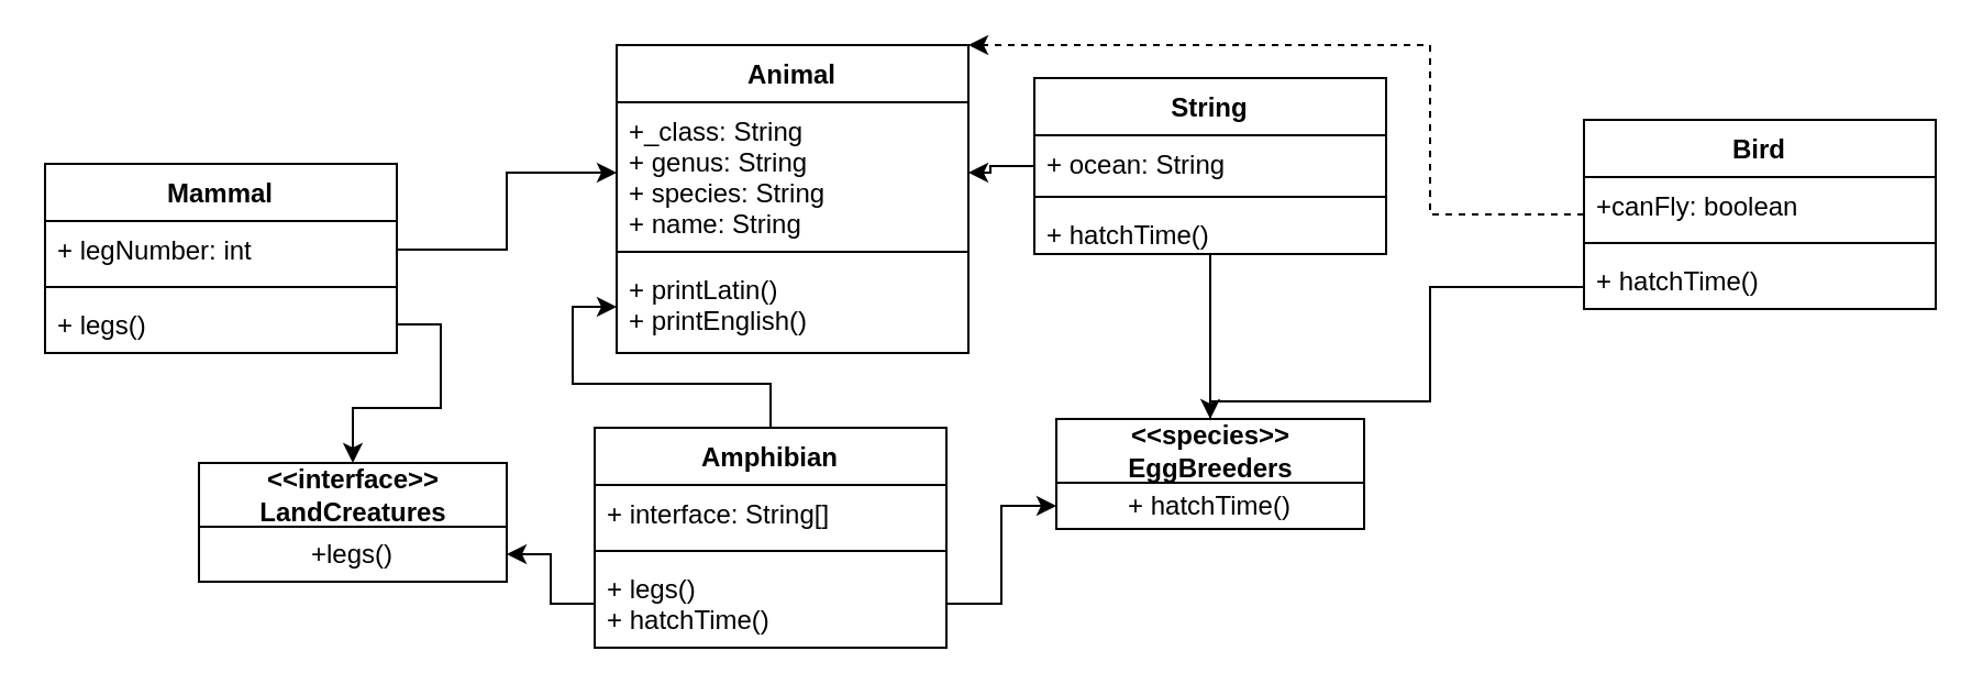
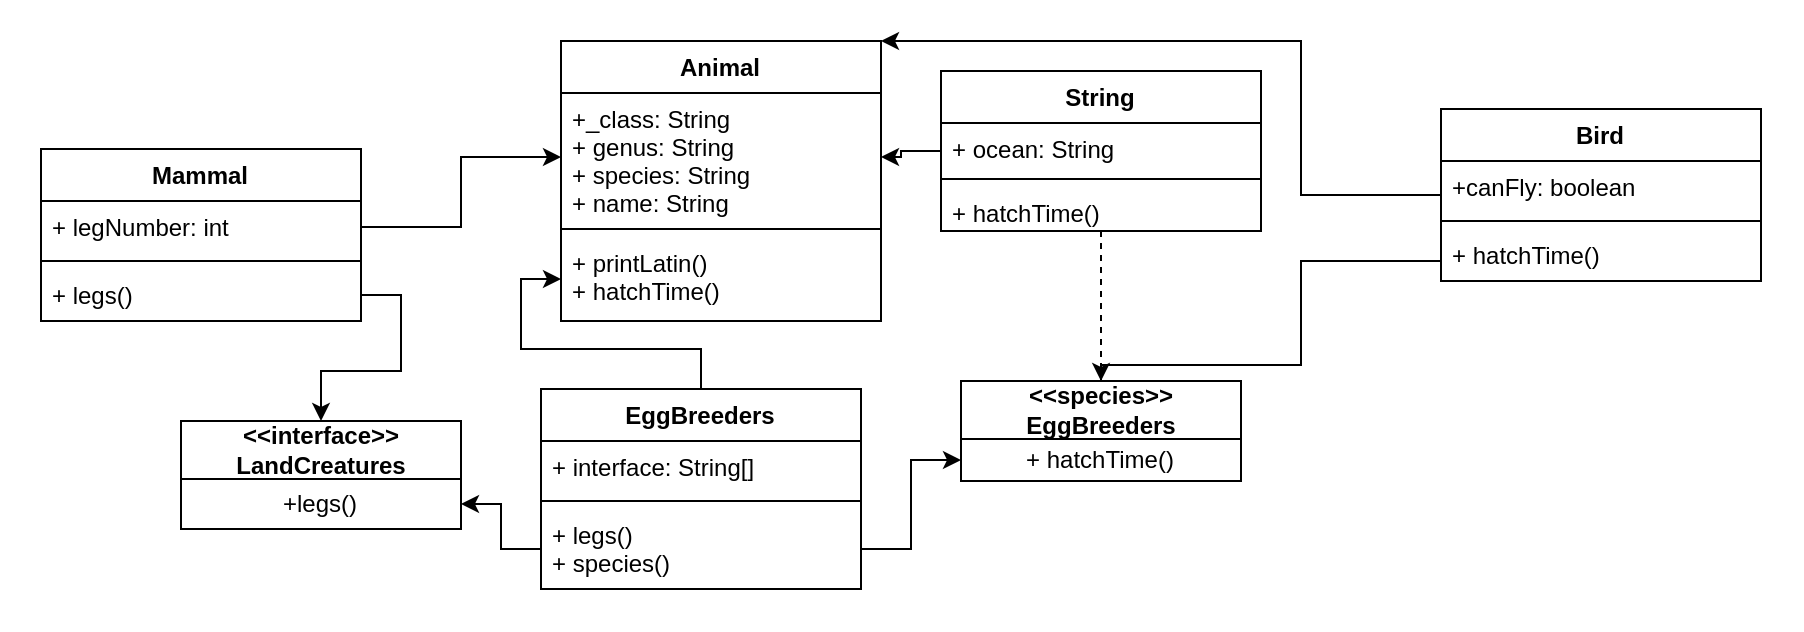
  <mxCell id="0" />
  <mxCell id="1" parent="0" />
  <mxCell id="2" value="Mammal" style="swimlane;fontStyle=1;align=center;verticalAlign=top;childLayout=stackLayout;horizontal=1;startSize=26;horizontalStack=0;resizeParent=1;resizeParentMax=0;resizeLast=0;collapsible=1;marginBottom=0;" vertex="1" parent="1"><mxGeometry x="20" y="74" width="160" height="86" as="geometry" /></mxCell>
  <mxCell id="3" value="+ legNumber: int" style="text;strokeColor=none;fillColor=none;align=left;verticalAlign=top;spacingLeft=4;spacingRight=4;overflow=hidden;rotatable=0;points=[[0,0.5],[1,0.5]];portConstraint=eastwest;" vertex="1" parent="2"><mxGeometry y="26" width="160" height="26" as="geometry" /></mxCell>
  <mxCell id="4" value="" style="line;strokeWidth=1;fillColor=none;align=left;verticalAlign=middle;spacingTop=-1;spacingLeft=3;spacingRight=3;rotatable=0;labelPosition=right;points=[];portConstraint=eastwest;" vertex="1" parent="2"><mxGeometry y="52" width="160" height="8" as="geometry" /></mxCell>
  <mxCell id="5" value="+ legs()" style="text;strokeColor=none;fillColor=none;align=left;verticalAlign=top;spacingLeft=4;spacingRight=4;overflow=hidden;rotatable=0;points=[[0,0.5],[1,0.5]];portConstraint=eastwest;" vertex="1" parent="2"><mxGeometry y="60" width="160" height="26" as="geometry" /></mxCell>
- <mxCell id="6" style="edgeStyle=orthogonalEdgeStyle;rounded=0;orthogonalLoop=1;jettySize=auto;html=1;entryX=1;entryY=0;entryDx=0;entryDy=0;dashed=1;" edge="1" parent="1" source="8" target="23"><mxGeometry relative="1" as="geometry"><Array as="points"><mxPoint x="650" y="20" /></Array></mxGeometry></mxCell>
+ <mxCell id="6" style="edgeStyle=orthogonalEdgeStyle;rounded=0;orthogonalLoop=1;jettySize=auto;html=1;entryX=1;entryY=0;entryDx=0;entryDy=0;" edge="1" parent="1" source="8" target="23"><mxGeometry relative="1" as="geometry"><Array as="points"><mxPoint x="650" y="20" /></Array></mxGeometry></mxCell>
  <mxCell id="7" style="edgeStyle=orthogonalEdgeStyle;rounded=0;orthogonalLoop=1;jettySize=auto;html=1;exitX=0;exitY=1;exitDx=0;exitDy=0;" edge="1" parent="1" source="8" target="30"><mxGeometry relative="1" as="geometry"><Array as="points"><mxPoint x="720" y="130" /><mxPoint x="650" y="130" /><mxPoint x="650" y="182" /></Array></mxGeometry></mxCell>
  <mxCell id="8" value="Bird" style="swimlane;fontStyle=1;align=center;verticalAlign=top;childLayout=stackLayout;horizontal=1;startSize=26;horizontalStack=0;resizeParent=1;resizeParentMax=0;resizeLast=0;collapsible=1;marginBottom=0;" vertex="1" parent="1"><mxGeometry x="720" y="54" width="160" height="86" as="geometry" /></mxCell>
  <mxCell id="9" value="+canFly: boolean" style="text;strokeColor=none;fillColor=none;align=left;verticalAlign=top;spacingLeft=4;spacingRight=4;overflow=hidden;rotatable=0;points=[[0,0.5],[1,0.5]];portConstraint=eastwest;" vertex="1" parent="8"><mxGeometry y="26" width="160" height="26" as="geometry" /></mxCell>
  <mxCell id="10" value="" style="line;strokeWidth=1;fillColor=none;align=left;verticalAlign=middle;spacingTop=-1;spacingLeft=3;spacingRight=3;rotatable=0;labelPosition=right;points=[];portConstraint=eastwest;" vertex="1" parent="8"><mxGeometry y="52" width="160" height="8" as="geometry" /></mxCell>
  <mxCell id="11" value="+ hatchTime()" style="text;strokeColor=none;fillColor=none;align=left;verticalAlign=top;spacingLeft=4;spacingRight=4;overflow=hidden;rotatable=0;points=[[0,0.5],[1,0.5]];portConstraint=eastwest;" vertex="1" parent="8"><mxGeometry y="60" width="160" height="26" as="geometry" /></mxCell>
  <mxCell id="12" style="edgeStyle=orthogonalEdgeStyle;rounded=0;orthogonalLoop=1;jettySize=auto;html=1;" edge="1" parent="1" source="14" target="24"><mxGeometry relative="1" as="geometry" /></mxCell>
- <mxCell id="13" style="edgeStyle=orthogonalEdgeStyle;rounded=0;orthogonalLoop=1;jettySize=auto;html=1;entryX=0.5;entryY=0;entryDx=0;entryDy=0;" edge="1" parent="1" source="14" target="29"><mxGeometry relative="1" as="geometry" /></mxCell>
+ <mxCell id="13" style="edgeStyle=orthogonalEdgeStyle;rounded=0;orthogonalLoop=1;jettySize=auto;html=1;entryX=0.5;entryY=0;entryDx=0;entryDy=0;dashed=1;" edge="1" parent="1" source="14" target="29"><mxGeometry relative="1" as="geometry" /></mxCell>
  <mxCell id="14" value="String" style="swimlane;fontStyle=1;align=center;verticalAlign=top;childLayout=stackLayout;horizontal=1;startSize=26;horizontalStack=0;resizeParent=1;resizeParentMax=0;resizeLast=0;collapsible=1;marginBottom=0;" vertex="1" parent="1"><mxGeometry x="470" y="35" width="160" height="80" as="geometry" /></mxCell>
  <mxCell id="15" value="+ ocean: String" style="text;strokeColor=none;fillColor=none;align=left;verticalAlign=top;spacingLeft=4;spacingRight=4;overflow=hidden;rotatable=0;points=[[0,0.5],[1,0.5]];portConstraint=eastwest;" vertex="1" parent="14"><mxGeometry y="26" width="160" height="24" as="geometry" /></mxCell>
  <mxCell id="16" value="" style="line;strokeWidth=1;fillColor=none;align=left;verticalAlign=middle;spacingTop=-1;spacingLeft=3;spacingRight=3;rotatable=0;labelPosition=right;points=[];portConstraint=eastwest;" vertex="1" parent="14"><mxGeometry y="50" width="160" height="8" as="geometry" /></mxCell>
  <mxCell id="17" value="+ hatchTime()" style="text;strokeColor=none;fillColor=none;align=left;verticalAlign=top;spacingLeft=4;spacingRight=4;overflow=hidden;rotatable=0;points=[[0,0.5],[1,0.5]];portConstraint=eastwest;" vertex="1" parent="14"><mxGeometry y="58" width="160" height="22" as="geometry" /></mxCell>
  <mxCell id="18" style="edgeStyle=orthogonalEdgeStyle;rounded=0;orthogonalLoop=1;jettySize=auto;html=1;" edge="1" parent="1" source="19" target="26"><mxGeometry relative="1" as="geometry" /></mxCell>
- <mxCell id="19" value="Amphibian" style="swimlane;fontStyle=1;align=center;verticalAlign=top;childLayout=stackLayout;horizontal=1;startSize=26;horizontalStack=0;resizeParent=1;resizeParentMax=0;resizeLast=0;collapsible=1;marginBottom=0;" vertex="1" parent="1"><mxGeometry x="270" y="194" width="160" height="100" as="geometry" /></mxCell>
+ <mxCell id="19" value="EggBreeders" style="swimlane;fontStyle=1;align=center;verticalAlign=top;childLayout=stackLayout;horizontal=1;startSize=26;horizontalStack=0;resizeParent=1;resizeParentMax=0;resizeLast=0;collapsible=1;marginBottom=0;" vertex="1" parent="1"><mxGeometry x="270" y="194" width="160" height="100" as="geometry" /></mxCell>
  <mxCell id="20" value="+ interface: String[]" style="text;strokeColor=none;fillColor=none;align=left;verticalAlign=top;spacingLeft=4;spacingRight=4;overflow=hidden;rotatable=0;points=[[0,0.5],[1,0.5]];portConstraint=eastwest;" vertex="1" parent="19"><mxGeometry y="26" width="160" height="26" as="geometry" /></mxCell>
  <mxCell id="21" value="" style="line;strokeWidth=1;fillColor=none;align=left;verticalAlign=middle;spacingTop=-1;spacingLeft=3;spacingRight=3;rotatable=0;labelPosition=right;points=[];portConstraint=eastwest;" vertex="1" parent="19"><mxGeometry y="52" width="160" height="8" as="geometry" /></mxCell>
- <mxCell id="22" value="+ legs()&#10;+ hatchTime()&#10;" style="text;strokeColor=none;fillColor=none;align=left;verticalAlign=top;spacingLeft=4;spacingRight=4;overflow=hidden;rotatable=0;points=[[0,0.5],[1,0.5]];portConstraint=eastwest;" vertex="1" parent="19"><mxGeometry y="60" width="160" height="40" as="geometry" /></mxCell>
+ <mxCell id="22" value="+ legs()&#10;+ species()&#10;" style="text;strokeColor=none;fillColor=none;align=left;verticalAlign=top;spacingLeft=4;spacingRight=4;overflow=hidden;rotatable=0;points=[[0,0.5],[1,0.5]];portConstraint=eastwest;" vertex="1" parent="19"><mxGeometry y="60" width="160" height="40" as="geometry" /></mxCell>
  <mxCell id="23" value="Animal" style="swimlane;fontStyle=1;align=center;verticalAlign=top;childLayout=stackLayout;horizontal=1;startSize=26;horizontalStack=0;resizeParent=1;resizeParentMax=0;resizeLast=0;collapsible=1;marginBottom=0;" vertex="1" parent="1"><mxGeometry x="280" y="20" width="160" height="140" as="geometry" /></mxCell>
  <mxCell id="24" value="+_class: String&#10;+ genus: String&#10;+ species: String&#10;+ name: String&#10;" style="text;strokeColor=none;fillColor=none;align=left;verticalAlign=top;spacingLeft=4;spacingRight=4;overflow=hidden;rotatable=0;points=[[0,0.5],[1,0.5]];portConstraint=eastwest;" vertex="1" parent="23"><mxGeometry y="26" width="160" height="64" as="geometry" /></mxCell>
  <mxCell id="25" value="" style="line;strokeWidth=1;fillColor=none;align=left;verticalAlign=middle;spacingTop=-1;spacingLeft=3;spacingRight=3;rotatable=0;labelPosition=right;points=[];portConstraint=eastwest;" vertex="1" parent="23"><mxGeometry y="90" width="160" height="8" as="geometry" /></mxCell>
- <mxCell id="26" value="+ printLatin()&#10;+ printEnglish()&#10;" style="text;strokeColor=none;fillColor=none;align=left;verticalAlign=top;spacingLeft=4;spacingRight=4;overflow=hidden;rotatable=0;points=[[0,0.5],[1,0.5]];portConstraint=eastwest;" vertex="1" parent="23"><mxGeometry y="98" width="160" height="42" as="geometry" /></mxCell>
+ <mxCell id="26" value="+ printLatin()&#10;+ hatchTime()&#10;" style="text;strokeColor=none;fillColor=none;align=left;verticalAlign=top;spacingLeft=4;spacingRight=4;overflow=hidden;rotatable=0;points=[[0,0.5],[1,0.5]];portConstraint=eastwest;" vertex="1" parent="23"><mxGeometry y="98" width="160" height="42" as="geometry" /></mxCell>
  <mxCell id="27" value="&lt;div&gt;&amp;lt;&amp;lt;interface&amp;gt;&amp;gt;&lt;/div&gt;&lt;div&gt;LandCreatures&lt;br&gt;&lt;/div&gt;" style="swimlane;fontStyle=1;align=center;verticalAlign=middle;childLayout=stackLayout;horizontal=1;startSize=29;horizontalStack=0;resizeParent=1;resizeParentMax=0;resizeLast=0;collapsible=0;marginBottom=0;html=1;" vertex="1" parent="1"><mxGeometry x="90" y="210" width="140" height="54" as="geometry" /></mxCell>
  <mxCell id="28" value="+legs()" style="text;html=1;strokeColor=none;fillColor=none;align=center;verticalAlign=middle;spacingLeft=4;spacingRight=4;overflow=hidden;rotatable=0;points=[[0,0.5],[1,0.5]];portConstraint=eastwest;" vertex="1" parent="27"><mxGeometry y="29" width="140" height="25" as="geometry" /></mxCell>
  <mxCell id="29" value="&lt;div&gt;&amp;lt;&amp;lt;species&amp;gt;&amp;gt;&lt;/div&gt;&lt;div&gt;EggBreeders&lt;br&gt;&lt;/div&gt;" style="swimlane;fontStyle=1;align=center;verticalAlign=middle;childLayout=stackLayout;horizontal=1;startSize=29;horizontalStack=0;resizeParent=1;resizeParentMax=0;resizeLast=0;collapsible=0;marginBottom=0;html=1;" vertex="1" parent="1"><mxGeometry x="480" y="190" width="140" height="50" as="geometry" /></mxCell>
  <mxCell id="30" value="+ hatchTime()" style="text;html=1;strokeColor=none;fillColor=none;align=center;verticalAlign=middle;spacingLeft=4;spacingRight=4;overflow=hidden;rotatable=0;points=[[0,0.5],[1,0.5]];portConstraint=eastwest;" vertex="1" parent="29"><mxGeometry y="29" width="140" height="21" as="geometry" /></mxCell>
  <mxCell id="31" style="edgeStyle=orthogonalEdgeStyle;rounded=0;orthogonalLoop=1;jettySize=auto;html=1;entryX=0;entryY=0.5;entryDx=0;entryDy=0;" edge="1" parent="1" source="22" target="30"><mxGeometry relative="1" as="geometry" /></mxCell>
  <mxCell id="32" style="edgeStyle=orthogonalEdgeStyle;rounded=0;orthogonalLoop=1;jettySize=auto;html=1;entryX=0;entryY=0.5;entryDx=0;entryDy=0;" edge="1" parent="1" source="3" target="24"><mxGeometry relative="1" as="geometry" /></mxCell>
  <mxCell id="33" style="edgeStyle=orthogonalEdgeStyle;rounded=0;orthogonalLoop=1;jettySize=auto;html=1;" edge="1" parent="1" source="5" target="27"><mxGeometry relative="1" as="geometry" /></mxCell>
  <mxCell id="34" style="edgeStyle=orthogonalEdgeStyle;rounded=0;orthogonalLoop=1;jettySize=auto;html=1;entryX=1;entryY=0.5;entryDx=0;entryDy=0;" edge="1" parent="1" source="22" target="28"><mxGeometry relative="1" as="geometry" /></mxCell>
